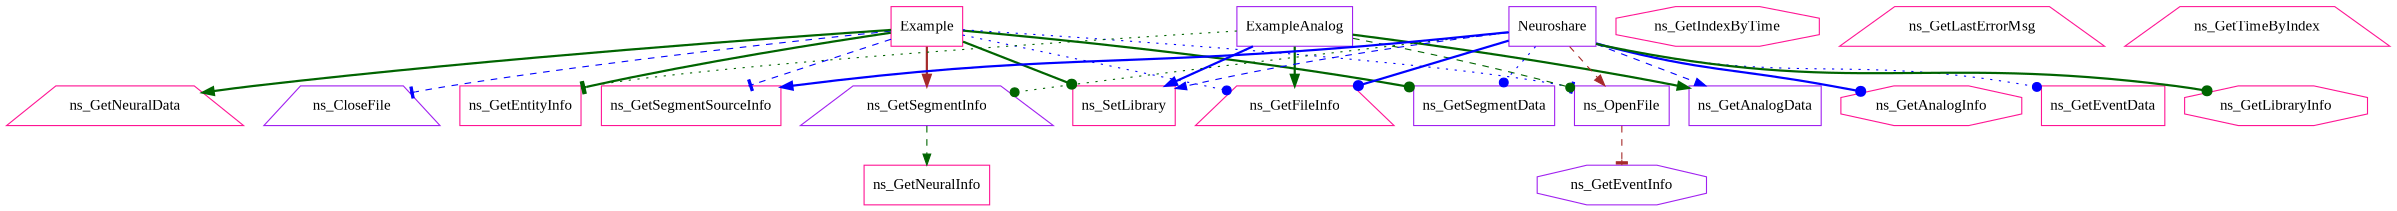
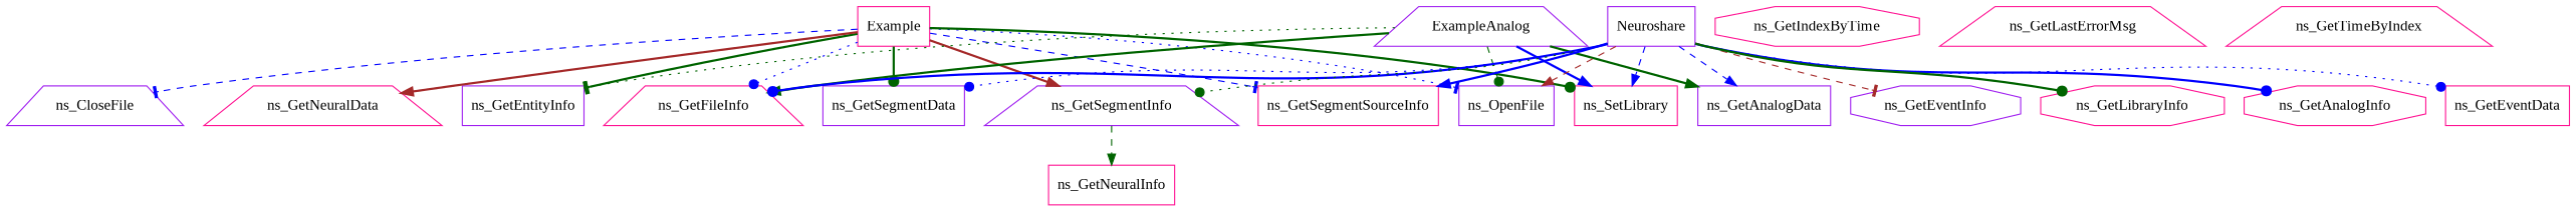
  digraph {
    fontname="Liberation Serif"
    node [color=deeppink fontname="Liberation Serif" shape=box]
    edge [arrowhead=dot color=blue fontname="Liberation Serif" style=bold]
    ns_CloseFile [color=purple shape=trapezium]
    Example
-   ns_GetEntityInfo
+   ns_GetEntityInfo [color=purple]
    ns_GetFileInfo [shape=trapezium]
    ns_GetNeuralData [shape=trapezium]
    ns_GetSegmentData [color=purple]
    ns_GetSegmentInfo [color=purple shape=trapezium]
    ns_GetSegmentSourceInfo
    ns_OpenFile [color=purple]
    ns_SetLibrary
    ns_GetNeuralInfo
-   ExampleAnalog [color=purple]
+   ExampleAnalog [color=purple shape=trapezium]
    ns_GetAnalogData [color=purple]
    Neuroshare [color=purple]
    ns_GetAnalogInfo [shape=octagon]
    ns_GetEventData
    ns_GetEventInfo [color=purple shape=octagon]
    ns_GetLibraryInfo [shape=octagon]
    ns_GetIndexByTime [shape=octagon]
    ns_GetLastErrorMsg [shape=trapezium]
    ns_GetTimeByIndex [shape=trapezium]
    Example -> ns_CloseFile [arrowhead=tee style=dashed]
    Example -> ns_GetEntityInfo [arrowhead=tee color=darkgreen]
    Example -> ns_GetFileInfo [style=dotted]
-   Example -> ns_GetNeuralData [arrowhead=normal color=darkgreen]
+   Example -> ns_GetNeuralData [arrowhead=normal color=brown]
    Example -> ns_GetSegmentData [color=darkgreen]
    Example -> ns_GetSegmentInfo [arrowhead=normal color=brown]
    Example -> ns_GetSegmentSourceInfo [arrowhead=tee style=dashed]
    Example -> ns_OpenFile [arrowhead=tee style=dotted]
    Example -> ns_SetLibrary [color=darkgreen]
    ns_GetSegmentInfo -> ns_GetNeuralInfo [arrowhead=normal color=darkgreen style=dashed]
    ExampleAnalog -> ns_GetEntityInfo [arrowhead=tee color=darkgreen style=dotted]
    ExampleAnalog -> ns_GetFileInfo [arrowhead=normal color=darkgreen]
    ExampleAnalog -> ns_OpenFile [color=darkgreen style=dashed]
    ExampleAnalog -> ns_SetLibrary [arrowhead=normal]
    ExampleAnalog -> ns_GetAnalogData [arrowhead=normal color=darkgreen]
    Neuroshare -> ns_GetFileInfo
    Neuroshare -> ns_GetSegmentData [style=dotted]
    Neuroshare -> ns_GetSegmentInfo [color=darkgreen style=dotted]
    Neuroshare -> ns_GetSegmentSourceInfo [arrowhead=normal]
    Neuroshare -> ns_OpenFile [arrowhead=normal color=brown style=dashed]
    Neuroshare -> ns_SetLibrary [arrowhead=normal style=dashed]
    Neuroshare -> ns_GetAnalogData [arrowhead=normal style=dashed]
    Neuroshare -> ns_GetAnalogInfo
    Neuroshare -> ns_GetEventData [style=dotted]
-   ns_OpenFile -> ns_GetEventInfo [arrowhead=tee color=brown style=dashed]
+   Neuroshare -> ns_GetEventInfo [arrowhead=tee color=brown style=dashed]
    Neuroshare -> ns_GetLibraryInfo [color=darkgreen]
  }
